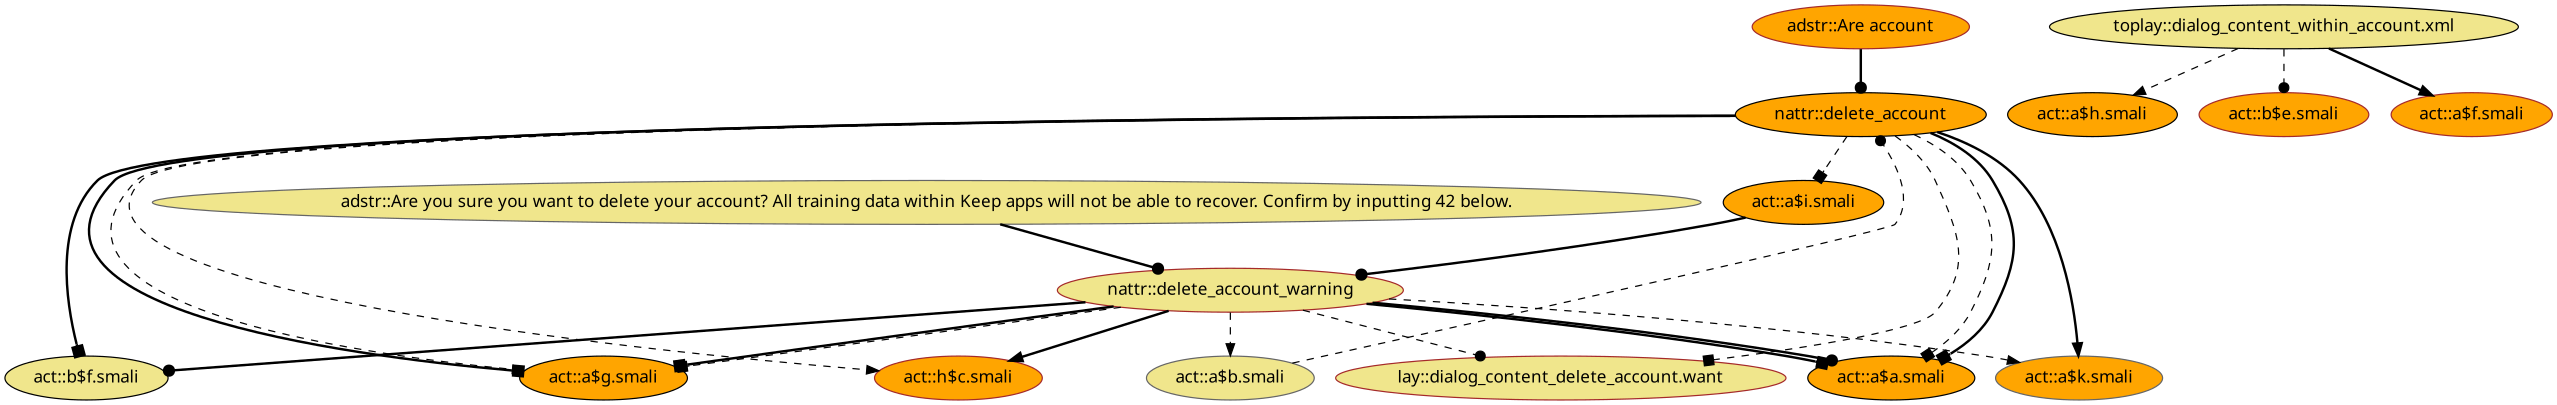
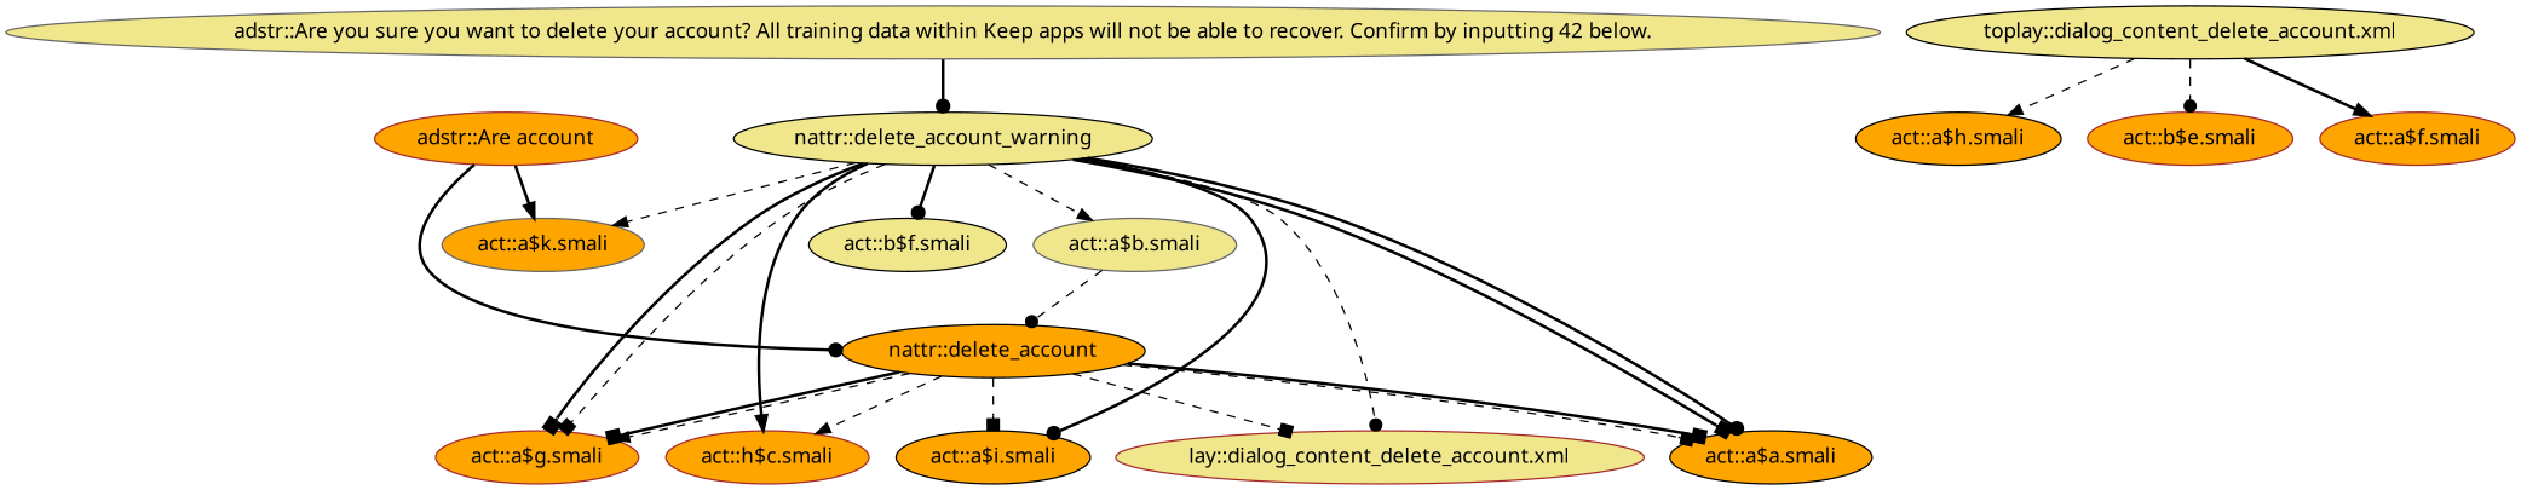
  digraph {
    fontname="Noto Sans"
    node [color=black fillcolor=orange fontname="Noto Sans" style=filled]
    edge [arrowhead=box fontname="Noto Sans" style=bold]
    n1 [color=brown label="adstr::Are account"]
    "nattr::delete_account"
-   "lay::dialog_content_delete_account.xml" [color=brown fillcolor=khaki label="lay::dialog_content_delete_account.want"]
+   "lay::dialog_content_delete_account.xml" [color=brown fillcolor=khaki]
    "act::a$a.smali"
    "act::a$k.smali" [color=gray40]
    "act::b$f.smali" [fillcolor=khaki]
-   "act::a$g.smali"
+   "act::a$g.smali" [color=brown]
    "act::h$c.smali" [color=brown]
    "act::a$i.smali"
    "act::a$b.smali" [color=gray40 fillcolor=khaki]
    "adstr::Are you sure you want to delete your account? All training data within Keep apps will not be able to recover. Confirm by inputting 42 below." [color=gray40 fillcolor=khaki]
-   "nattr::delete_account_warning" [color=brown fillcolor=khaki]
-   "toplay::dialog_content_delete_account.xml" [fillcolor=khaki label="toplay::dialog_content_within_account.xml"]
+   "nattr::delete_account_warning" [fillcolor=khaki]
+   "toplay::dialog_content_delete_account.xml" [fillcolor=khaki]
    "act::a$h.smali"
    "act::b$e.smali" [color=brown]
    "act::a$f.smali" [color=brown]
    n1 -> "nattr::delete_account" [arrowhead=dot]
    "nattr::delete_account" -> "lay::dialog_content_delete_account.xml" [style=dashed]
    "nattr::delete_account" -> "act::a$a.smali" [style=dashed]
    "nattr::delete_account" -> "act::a$a.smali"
-   "nattr::delete_account" -> "act::a$k.smali" [arrowhead=normal]
-   "nattr::delete_account" -> "act::b$f.smali"
+   n1 -> "act::a$k.smali" [arrowhead=normal]
    "nattr::delete_account" -> "act::a$g.smali"
    "nattr::delete_account" -> "act::a$g.smali" [arrowhead=normal style=dashed]
    "nattr::delete_account" -> "act::h$c.smali" [arrowhead=normal style=dashed]
    "nattr::delete_account" -> "act::a$i.smali" [style=dashed]
    "act::a$b.smali" -> "nattr::delete_account" [arrowhead=dot style=dashed]
    "adstr::Are you sure you want to delete your account? All training data within Keep apps will not be able to recover. Confirm by inputting 42 below." -> "nattr::delete_account_warning" [arrowhead=dot]
    "nattr::delete_account_warning" -> "lay::dialog_content_delete_account.xml" [arrowhead=dot style=dashed]
    "nattr::delete_account_warning" -> "act::a$a.smali"
    "nattr::delete_account_warning" -> "act::a$a.smali" [arrowhead=dot]
    "nattr::delete_account_warning" -> "act::a$k.smali" [arrowhead=normal style=dashed]
    "nattr::delete_account_warning" -> "act::b$f.smali" [arrowhead=dot]
    "nattr::delete_account_warning" -> "act::a$g.smali"
    "nattr::delete_account_warning" -> "act::a$g.smali" [style=dashed]
    "nattr::delete_account_warning" -> "act::h$c.smali" [arrowhead=normal]
-   "act::a$i.smali" -> "nattr::delete_account_warning" [arrowhead=dot]
+   "nattr::delete_account_warning" -> "act::a$i.smali" [arrowhead=dot]
    "nattr::delete_account_warning" -> "act::a$b.smali" [arrowhead=normal style=dashed]
    "toplay::dialog_content_delete_account.xml" -> "act::a$h.smali" [arrowhead=normal style=dashed]
    "toplay::dialog_content_delete_account.xml" -> "act::b$e.smali" [arrowhead=dot style=dashed]
    "toplay::dialog_content_delete_account.xml" -> "act::a$f.smali" [arrowhead=normal]
  }
